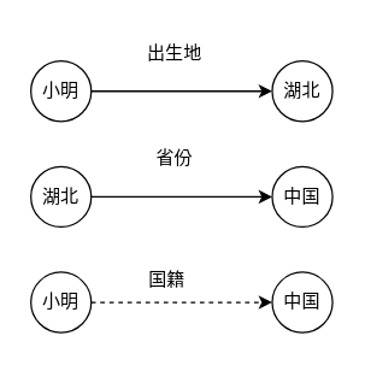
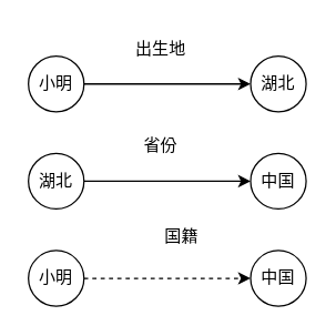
  <mxCell id="0" />
  <mxCell id="1" parent="0" />
  <mxCell id="2" style="edgeStyle=orthogonalEdgeStyle;rounded=0;orthogonalLoop=1;jettySize=auto;html=1;" edge="1" parent="1" source="3" target="4"><mxGeometry relative="1" as="geometry" /></mxCell>
  <mxCell id="3" value="小明" style="ellipse;whiteSpace=wrap;html=1;" vertex="1" parent="1"><mxGeometry x="20" y="40" width="40" height="40" as="geometry" /></mxCell>
  <mxCell id="4" value="湖北" style="ellipse;whiteSpace=wrap;html=1;" vertex="1" parent="1"><mxGeometry x="180" y="40" width="40" height="40" as="geometry" /></mxCell>
  <mxCell id="5" value="出生地" style="text;html=1;align=center;verticalAlign=middle;resizable=0;points=[];autosize=1;strokeColor=none;fillColor=none;" vertex="1" parent="1"><mxGeometry x="85" y="20" width="60" height="30" as="geometry" /></mxCell>
  <mxCell id="6" style="edgeStyle=orthogonalEdgeStyle;rounded=0;orthogonalLoop=1;jettySize=auto;html=1;" edge="1" parent="1" source="7"><mxGeometry relative="1" as="geometry"><mxPoint x="180" y="130" as="targetPoint" /></mxGeometry></mxCell>
  <mxCell id="7" value="湖北" style="ellipse;whiteSpace=wrap;html=1;" vertex="1" parent="1"><mxGeometry x="20" y="110" width="40" height="40" as="geometry" /></mxCell>
  <mxCell id="8" value="中国" style="ellipse;whiteSpace=wrap;html=1;" vertex="1" parent="1"><mxGeometry x="180" y="110" width="40" height="40" as="geometry" /></mxCell>
  <mxCell id="9" value="省份" style="text;html=1;align=center;verticalAlign=middle;resizable=0;points=[];autosize=1;strokeColor=none;fillColor=none;" vertex="1" parent="1"><mxGeometry x="90" y="90" width="50" height="30" as="geometry" /></mxCell>
  <mxCell id="10" style="edgeStyle=orthogonalEdgeStyle;rounded=0;orthogonalLoop=1;jettySize=auto;html=1;dashed=1;" edge="1" parent="1" source="11" target="12"><mxGeometry relative="1" as="geometry" /></mxCell>
  <mxCell id="11" value="小明" style="ellipse;whiteSpace=wrap;html=1;" vertex="1" parent="1"><mxGeometry x="20" y="180" width="40" height="40" as="geometry" /></mxCell>
  <mxCell id="12" value="中国" style="ellipse;whiteSpace=wrap;html=1;" vertex="1" parent="1"><mxGeometry x="180" y="180" width="40" height="40" as="geometry" /></mxCell>
- <mxCell id="13" value="国籍" style="text;html=1;align=center;verticalAlign=middle;resizable=0;points=[];autosize=1;strokeColor=none;fillColor=none;" vertex="1" parent="1"><mxGeometry x="85" y="170" width="50" height="30" as="geometry" /></mxCell>
+ <mxCell id="13" value="国籍" style="text;html=1;align=center;verticalAlign=middle;resizable=0;points=[];autosize=1;strokeColor=none;fillColor=none;" vertex="1" parent="1"><mxGeometry x="105" y="155" width="50" height="30" as="geometry" /></mxCell>
